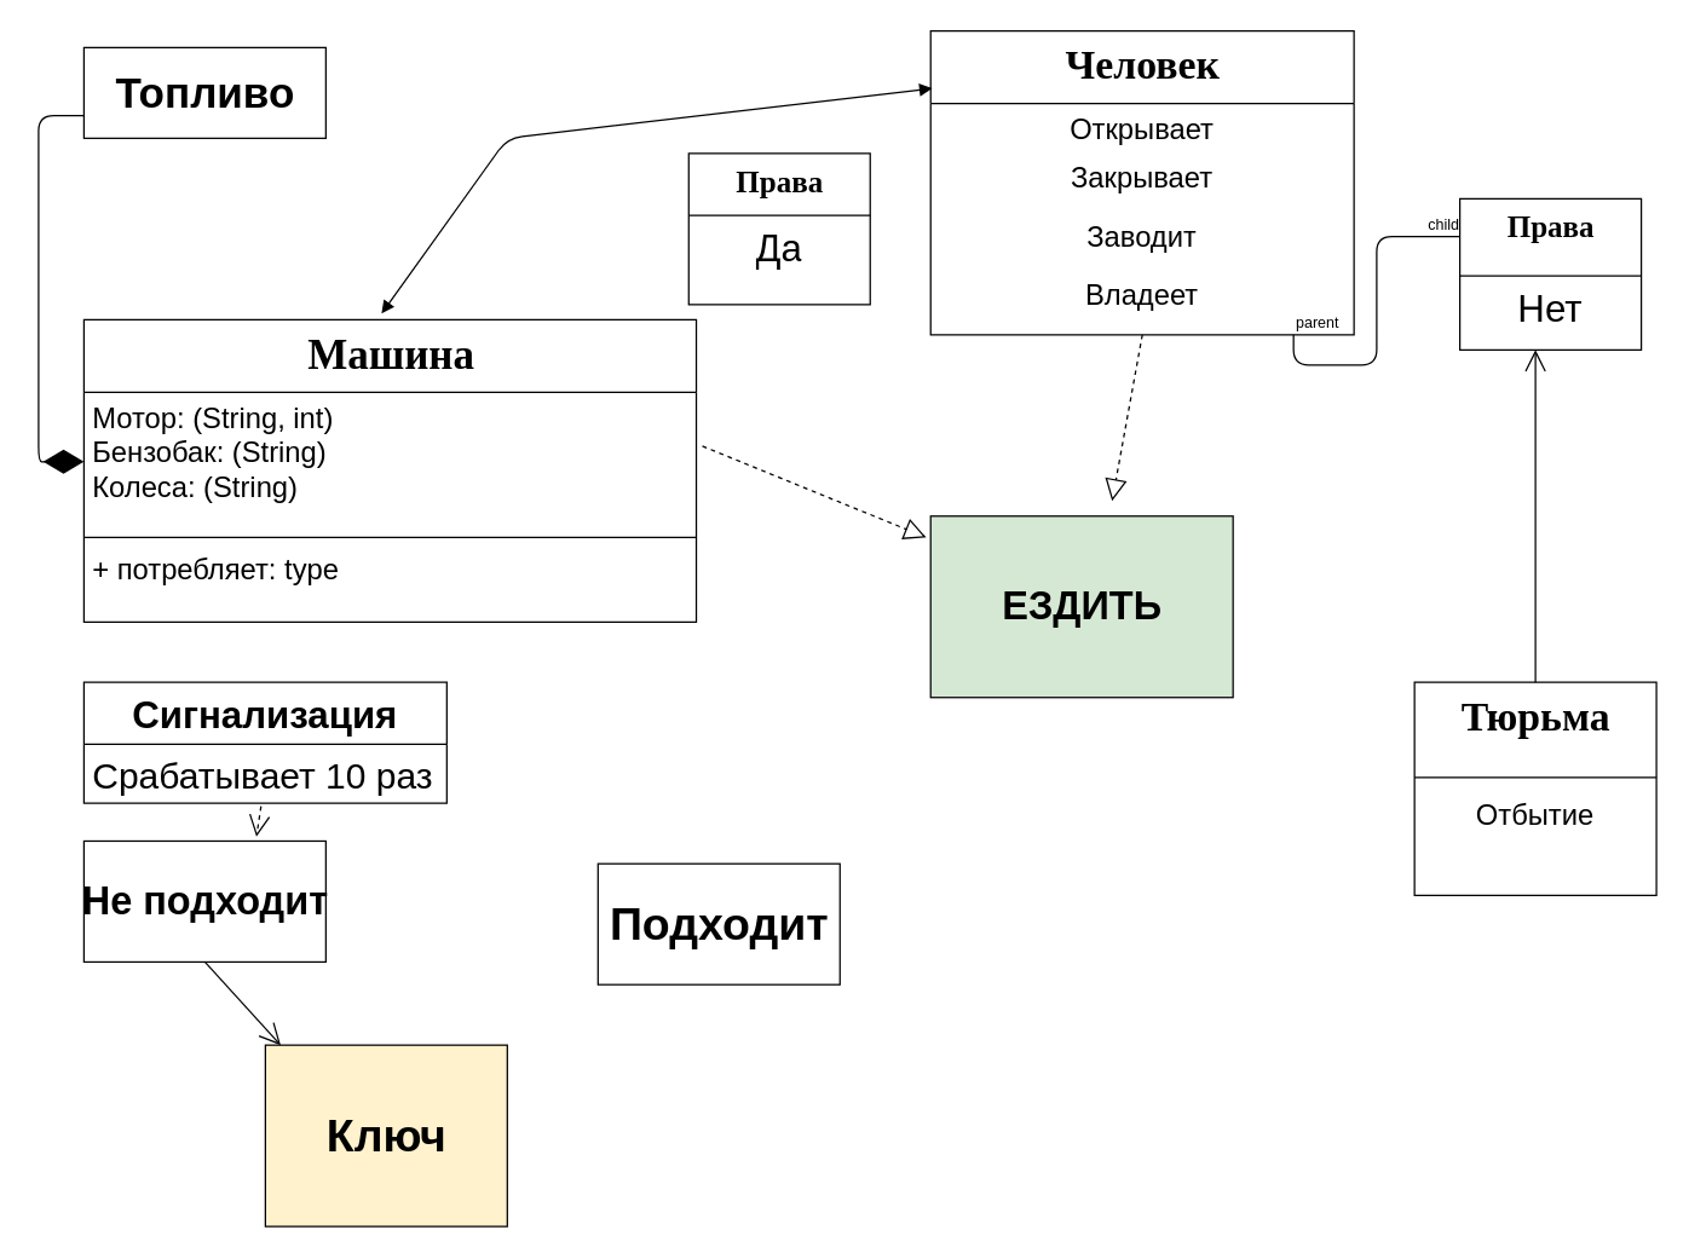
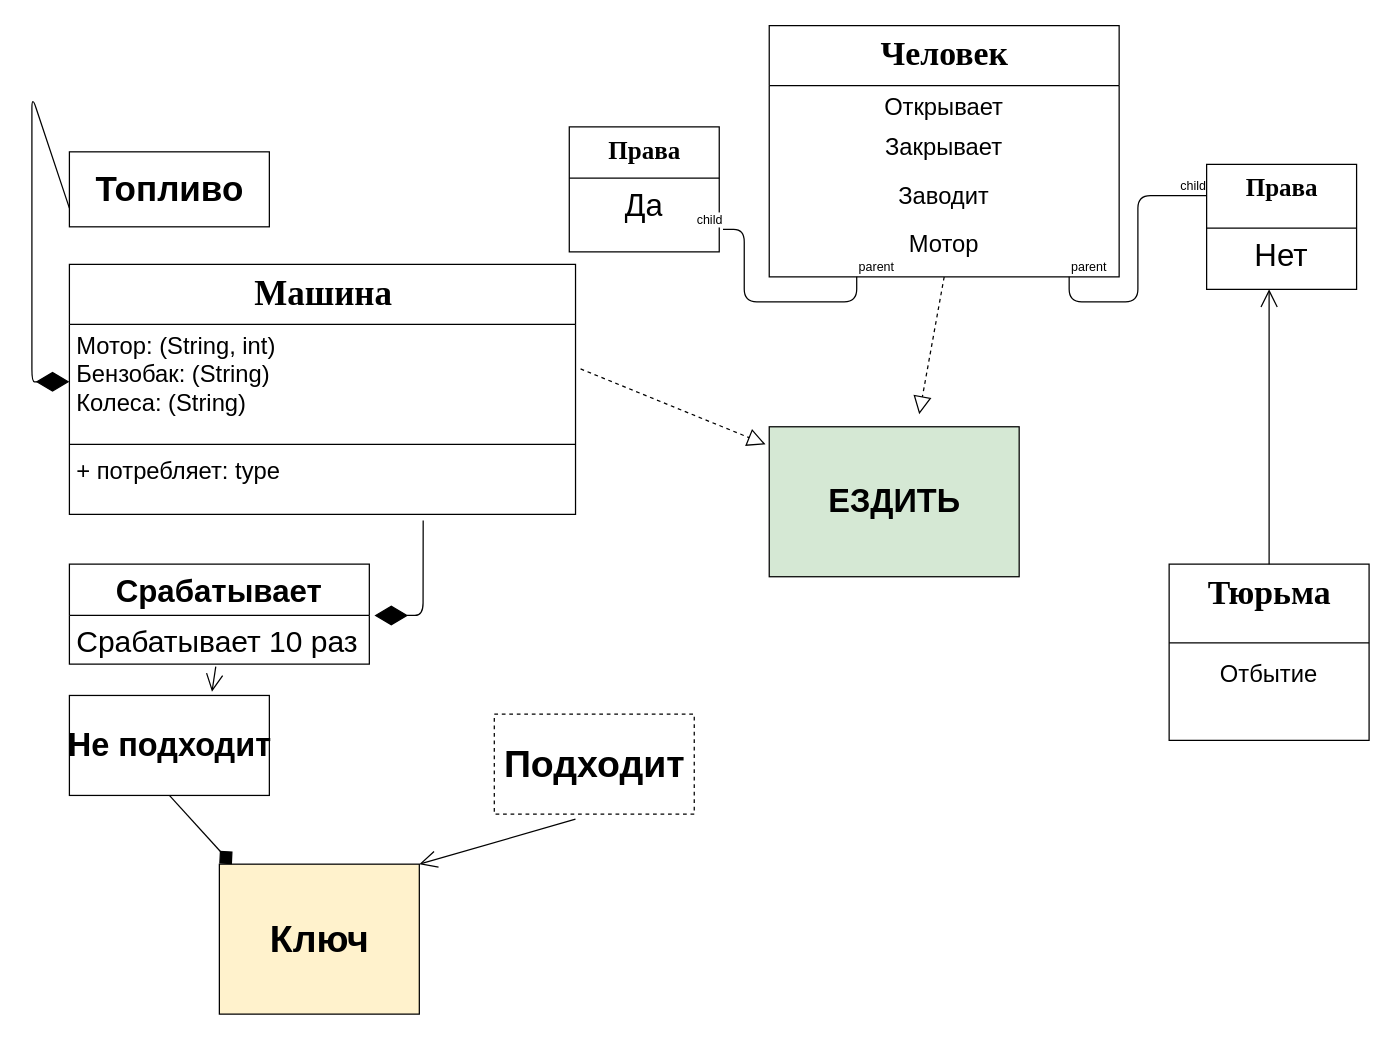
  <mxCell id="0" />
  <mxCell id="1" parent="0" />
  <mxCell id="2" value="&lt;font style=&quot;font-size: 26px&quot;&gt;&lt;b&gt;ЕЗДИТЬ&lt;/b&gt;&lt;br&gt;&lt;/font&gt;" style="html=1;fillColor=#d5e8d4;" vertex="1" parent="1"><mxGeometry x="610" y="341" width="200" height="120" as="geometry" /></mxCell>
  <mxCell id="3" value="&lt;font style=&quot;font-size: 28px&quot;&gt;Машина&lt;/font&gt;" style="swimlane;html=1;fontStyle=1;align=center;verticalAlign=top;childLayout=stackLayout;horizontal=1;startSize=48;horizontalStack=0;resizeParent=1;resizeLast=0;collapsible=1;marginBottom=0;swimlaneFillColor=#ffffff;rounded=0;shadow=0;comic=0;labelBackgroundColor=none;strokeWidth=1;fillColor=none;fontFamily=Verdana;fontSize=12" parent="1" vertex="1"><mxGeometry x="50" y="211" width="405" height="200" as="geometry" /></mxCell>
  <mxCell id="4" value="&lt;font style=&quot;font-size: 19px&quot;&gt;Мотор: (String, int)&lt;br&gt;Бензобак: (String)&lt;br&gt;Колеса: (String)&lt;/font&gt;" style="text;html=1;strokeColor=none;fillColor=none;align=left;verticalAlign=top;spacingLeft=4;spacingRight=4;whiteSpace=wrap;overflow=hidden;rotatable=0;points=[[0,0.5],[1,0.5]];portConstraint=eastwest;" parent="3" vertex="1"><mxGeometry y="48" width="405" height="92" as="geometry" /></mxCell>
  <mxCell id="5" value="" style="line;html=1;strokeWidth=1;fillColor=none;align=left;verticalAlign=middle;spacingTop=-1;spacingLeft=3;spacingRight=3;rotatable=0;labelPosition=right;points=[];portConstraint=eastwest;" parent="3" vertex="1"><mxGeometry y="140" width="405" height="8" as="geometry" /></mxCell>
  <mxCell id="6" value="&lt;font style=&quot;font-size: 19px&quot;&gt;+ потребляет: type&lt;/font&gt;" style="text;html=1;strokeColor=none;fillColor=none;align=left;verticalAlign=top;spacingLeft=4;spacingRight=4;whiteSpace=wrap;overflow=hidden;rotatable=0;points=[[0,0.5],[1,0.5]];portConstraint=eastwest;" parent="3" vertex="1"><mxGeometry y="148" width="405" height="52" as="geometry" /></mxCell>
  <mxCell id="7" value="&lt;b&gt;&lt;font style=&quot;font-size: 30px&quot;&gt;Ключ&lt;/font&gt;&lt;/b&gt;" style="html=1;fillColor=#fff2cc;" vertex="1" parent="1"><mxGeometry x="170" y="691" width="160" height="120" as="geometry" /></mxCell>
  <mxCell id="8" value="&lt;font style=&quot;font-size: 26px&quot;&gt;&lt;b&gt;Не подходит&lt;/b&gt;&lt;/font&gt;" style="html=1;" vertex="1" parent="1"><mxGeometry x="50" y="556" width="160" height="80" as="geometry" /></mxCell>
- <mxCell id="9" value="&lt;font style=&quot;font-size: 30px&quot;&gt;&lt;b&gt;Подходит&lt;/b&gt;&lt;/font&gt;" style="html=1;" vertex="1" parent="1"><mxGeometry x="390" y="571" width="160" height="80" as="geometry" /></mxCell>
- <mxCell id="10" value="&lt;b&gt;&lt;font style=&quot;font-size: 28px&quot;&gt;Топливо&lt;/font&gt;&lt;/b&gt;" style="html=1;fontSize=24;" vertex="1" parent="1"><mxGeometry x="50" y="31" width="160" height="60" as="geometry" /></mxCell>
+ <mxCell id="9" value="&lt;font style=&quot;font-size: 30px&quot;&gt;&lt;b&gt;Подходит&lt;/b&gt;&lt;/font&gt;" style="html=1;dashed=1;" vertex="1" parent="1"><mxGeometry x="390" y="571" width="160" height="80" as="geometry" /></mxCell>
+ <mxCell id="10" value="&lt;b&gt;&lt;font style=&quot;font-size: 28px&quot;&gt;Топливо&lt;/font&gt;&lt;/b&gt;" style="html=1;fontSize=24;" vertex="1" parent="1"><mxGeometry x="50" y="121" width="160" height="60" as="geometry" /></mxCell>
  <mxCell id="11" value="" style="endArrow=block;dashed=1;endFill=0;endSize=12;html=1;fontSize=24;exitX=1.01;exitY=0.388;exitDx=0;exitDy=0;exitPerimeter=0;entryX=-0.015;entryY=0.117;entryDx=0;entryDy=0;entryPerimeter=0;" edge="1" parent="1" source="4" target="2"><mxGeometry width="160" relative="1" as="geometry"><mxPoint x="480" y="401" as="sourcePoint" /><mxPoint x="570" y="341" as="targetPoint" /></mxGeometry></mxCell>
  <mxCell id="12" value="" style="endArrow=block;dashed=1;endFill=0;endSize=12;html=1;fontSize=24;exitX=0.5;exitY=1;exitDx=0;exitDy=0;" edge="1" parent="1" source="17"><mxGeometry width="160" relative="1" as="geometry"><mxPoint x="730" y="221" as="sourcePoint" /><mxPoint x="730" y="331" as="targetPoint" /></mxGeometry></mxCell>
- <mxCell id="13" value="Сигнализация" style="swimlane;fontStyle=1;align=center;verticalAlign=top;childLayout=stackLayout;horizontal=1;startSize=41;horizontalStack=0;resizeParent=1;resizeParentMax=0;resizeLast=0;collapsible=1;marginBottom=0;fontSize=25;" vertex="1" parent="1"><mxGeometry x="50" y="451" width="240" height="80" as="geometry" /></mxCell>
+ <mxCell id="13" value="Срабатывает" style="swimlane;fontStyle=1;align=center;verticalAlign=top;childLayout=stackLayout;horizontal=1;startSize=41;horizontalStack=0;resizeParent=1;resizeParentMax=0;resizeLast=0;collapsible=1;marginBottom=0;fontSize=25;" vertex="1" parent="1"><mxGeometry x="50" y="451" width="240" height="80" as="geometry" /></mxCell>
  <mxCell id="14" value="Срабатывает 10 раз" style="text;strokeColor=none;fillColor=none;align=left;verticalAlign=top;spacingLeft=4;spacingRight=4;overflow=hidden;rotatable=0;points=[[0,0.5],[1,0.5]];portConstraint=eastwest;fontSize=24;" vertex="1" parent="13"><mxGeometry y="41" width="240" height="39" as="geometry" /></mxCell>
- <mxCell id="15" value="" style="endArrow=block;startArrow=block;endFill=1;startFill=1;html=1;fontSize=24;exitX=0.486;exitY=-0.02;exitDx=0;exitDy=0;exitPerimeter=0;entryX=0.004;entryY=0.189;entryDx=0;entryDy=0;entryPerimeter=0;" edge="1" parent="1" source="3" target="17"><mxGeometry width="160" relative="1" as="geometry"><mxPoint x="480" y="201" as="sourcePoint" /><mxPoint x="640" y="201" as="targetPoint" /><Array as="points"><mxPoint x="330" y="91" /></Array></mxGeometry></mxCell>
  <mxCell id="16" value="" style="endArrow=diamondThin;endFill=1;endSize=24;html=1;fontSize=24;exitX=0;exitY=0.75;exitDx=0;exitDy=0;entryX=0;entryY=0.5;entryDx=0;entryDy=0;" edge="1" parent="1" source="10" target="4"><mxGeometry width="160" relative="1" as="geometry"><mxPoint x="480" y="201" as="sourcePoint" /><mxPoint x="640" y="201" as="targetPoint" /><Array as="points"><mxPoint x="20" y="76" /><mxPoint x="20" y="201" /><mxPoint x="20" y="305" /></Array></mxGeometry></mxCell>
  <mxCell id="17" value="&lt;font style=&quot;font-size: 27px&quot;&gt;Человек&lt;/font&gt;" style="swimlane;html=1;fontStyle=1;align=center;verticalAlign=top;childLayout=stackLayout;horizontal=1;startSize=48;horizontalStack=0;resizeParent=1;resizeLast=0;collapsible=1;marginBottom=0;swimlaneFillColor=#ffffff;rounded=0;shadow=0;comic=0;labelBackgroundColor=none;strokeWidth=1;fillColor=none;fontFamily=Verdana;fontSize=12" parent="1" vertex="1"><mxGeometry x="610" y="20" width="280" height="201" as="geometry" /></mxCell>
  <mxCell id="18" value="&lt;font style=&quot;font-size: 19px&quot;&gt;Открывает&lt;/font&gt;" style="text;html=1;strokeColor=none;fillColor=none;align=center;verticalAlign=top;spacingLeft=4;spacingRight=4;whiteSpace=wrap;overflow=hidden;rotatable=0;points=[[0,0.5],[1,0.5]];portConstraint=eastwest;" parent="17" vertex="1"><mxGeometry y="48" width="280" height="32" as="geometry" /></mxCell>
  <mxCell id="19" value="&lt;font style=&quot;font-size: 19px&quot;&gt;Закрывает&lt;/font&gt;" style="text;html=1;strokeColor=none;fillColor=none;align=center;verticalAlign=top;spacingLeft=4;spacingRight=4;whiteSpace=wrap;overflow=hidden;rotatable=0;points=[[0,0.5],[1,0.5]];portConstraint=eastwest;" parent="17" vertex="1"><mxGeometry y="80" width="280" height="31" as="geometry" /></mxCell>
  <mxCell id="20" value="&lt;p style=&quot;line-height: 120%&quot;&gt;&lt;font style=&quot;font-size: 19px&quot;&gt;Заводит&lt;/font&gt;&lt;/p&gt;" style="text;html=1;strokeColor=none;fillColor=none;align=center;verticalAlign=top;spacingLeft=4;spacingRight=4;whiteSpace=wrap;overflow=hidden;rotatable=0;points=[[0,0.5],[1,0.5]];portConstraint=eastwest;" parent="17" vertex="1"><mxGeometry y="111" width="280" height="39" as="geometry" /></mxCell>
- <mxCell id="21" value="&lt;p style=&quot;line-height: 120%&quot;&gt;&lt;font style=&quot;font-size: 19px&quot;&gt;Владеет&lt;/font&gt;&lt;/p&gt;" style="text;html=1;strokeColor=none;fillColor=none;align=center;verticalAlign=top;spacingLeft=4;spacingRight=4;whiteSpace=wrap;overflow=hidden;rotatable=0;points=[[0,0.5],[1,0.5]];portConstraint=eastwest;" vertex="1" parent="17"><mxGeometry y="150" width="280" height="40" as="geometry" /></mxCell>
+ <mxCell id="21" value="&lt;p style=&quot;line-height: 120%&quot;&gt;&lt;font style=&quot;font-size: 19px&quot;&gt;Мотор&lt;/font&gt;&lt;/p&gt;" style="text;html=1;strokeColor=none;fillColor=none;align=center;verticalAlign=top;spacingLeft=4;spacingRight=4;whiteSpace=wrap;overflow=hidden;rotatable=0;points=[[0,0.5],[1,0.5]];portConstraint=eastwest;" vertex="1" parent="17"><mxGeometry y="150" width="280" height="40" as="geometry" /></mxCell>
  <mxCell id="22" value="&lt;font style=&quot;font-size: 20px&quot;&gt;Права&lt;/font&gt;" style="swimlane;html=1;fontStyle=1;align=center;verticalAlign=top;childLayout=stackLayout;horizontal=1;startSize=51;horizontalStack=0;resizeParent=1;resizeLast=0;collapsible=1;marginBottom=0;swimlaneFillColor=#ffffff;rounded=0;shadow=0;comic=0;labelBackgroundColor=none;strokeWidth=1;fillColor=none;fontFamily=Verdana;fontSize=12" vertex="1" parent="1"><mxGeometry x="960" y="131" width="120" height="100" as="geometry" /></mxCell>
  <mxCell id="23" value="&lt;font style=&quot;font-size: 25px&quot;&gt;Нет&lt;/font&gt;" style="text;html=1;strokeColor=none;fillColor=none;align=center;verticalAlign=top;spacingLeft=4;spacingRight=4;whiteSpace=wrap;overflow=hidden;rotatable=0;points=[[0,0.5],[1,0.5]];portConstraint=eastwest;" vertex="1" parent="22"><mxGeometry y="51" width="120" height="39" as="geometry" /></mxCell>
  <mxCell id="24" value="&lt;font style=&quot;font-size: 20px&quot;&gt;Права&lt;/font&gt;" style="swimlane;html=1;fontStyle=1;align=center;verticalAlign=top;childLayout=stackLayout;horizontal=1;startSize=41;horizontalStack=0;resizeParent=1;resizeLast=0;collapsible=1;marginBottom=0;swimlaneFillColor=#ffffff;rounded=0;shadow=0;comic=0;labelBackgroundColor=none;strokeWidth=1;fillColor=none;fontFamily=Verdana;fontSize=12" parent="1" vertex="1"><mxGeometry x="450" y="101" width="120" height="100" as="geometry" /></mxCell>
  <mxCell id="25" value="&lt;font style=&quot;font-size: 25px&quot;&gt;Да&lt;/font&gt;" style="text;html=1;strokeColor=none;fillColor=none;align=center;verticalAlign=top;spacingLeft=4;spacingRight=4;whiteSpace=wrap;overflow=hidden;rotatable=0;points=[[0,0.5],[1,0.5]];portConstraint=eastwest;" parent="24" vertex="1"><mxGeometry y="41" width="120" height="49" as="geometry" /></mxCell>
+ <mxCell id="26" value="" style="endArrow=none;html=1;edgeStyle=orthogonalEdgeStyle;fontSize=24;exitX=0.25;exitY=1;exitDx=0;exitDy=0;entryX=1.025;entryY=0.837;entryDx=0;entryDy=0;entryPerimeter=0;" edge="1" parent="1" source="17" target="25"><mxGeometry relative="1" as="geometry"><mxPoint x="480" y="301" as="sourcePoint" /><mxPoint x="640" y="301" as="targetPoint" /><Array as="points"><mxPoint x="680" y="241" /><mxPoint x="590" y="241" /><mxPoint x="590" y="183" /></Array></mxGeometry></mxCell>
+ <mxCell id="27" value="parent" style="resizable=0;html=1;align=left;verticalAlign=bottom;labelBackgroundColor=#ffffff;fontSize=10;" connectable="0" vertex="1" parent="26"><mxGeometry x="-1" relative="1" as="geometry" /></mxCell>
+ <mxCell id="28" value="child" style="resizable=0;html=1;align=right;verticalAlign=bottom;labelBackgroundColor=#ffffff;fontSize=10;" connectable="0" vertex="1" parent="26"><mxGeometry x="1" relative="1" as="geometry" /></mxCell>
  <mxCell id="29" value="" style="endArrow=none;html=1;edgeStyle=orthogonalEdgeStyle;fontSize=24;entryX=0;entryY=0.25;entryDx=0;entryDy=0;" edge="1" parent="1" target="22"><mxGeometry relative="1" as="geometry"><mxPoint x="850" y="221" as="sourcePoint" /><mxPoint x="640" y="301" as="targetPoint" /><Array as="points"><mxPoint x="850" y="241" /><mxPoint x="905" y="241" /><mxPoint x="905" y="156" /></Array></mxGeometry></mxCell>
  <mxCell id="30" value="parent" style="resizable=0;html=1;align=left;verticalAlign=bottom;labelBackgroundColor=#ffffff;fontSize=10;" connectable="0" vertex="1" parent="29"><mxGeometry x="-1" relative="1" as="geometry" /></mxCell>
  <mxCell id="31" value="child" style="resizable=0;html=1;align=right;verticalAlign=bottom;labelBackgroundColor=#ffffff;fontSize=10;" connectable="0" vertex="1" parent="29"><mxGeometry x="1" relative="1" as="geometry" /></mxCell>
  <mxCell id="32" value="&lt;font style=&quot;font-size: 27px&quot;&gt;Тюрьма&lt;/font&gt;" style="swimlane;html=1;fontStyle=1;align=center;verticalAlign=top;childLayout=stackLayout;horizontal=1;startSize=63;horizontalStack=0;resizeParent=1;resizeLast=0;collapsible=1;marginBottom=0;swimlaneFillColor=#ffffff;rounded=0;shadow=0;comic=0;labelBackgroundColor=none;strokeWidth=1;fillColor=none;fontFamily=Verdana;fontSize=12" parent="1" vertex="1"><mxGeometry x="930" y="451" width="160" height="141" as="geometry" /></mxCell>
  <mxCell id="33" value="&lt;p style=&quot;line-height: 120%&quot;&gt;&lt;font style=&quot;font-size: 19px&quot;&gt;Отбытие&lt;/font&gt;&lt;/p&gt;" style="text;html=1;strokeColor=none;fillColor=none;align=center;verticalAlign=top;spacingLeft=4;spacingRight=4;whiteSpace=wrap;overflow=hidden;rotatable=0;points=[[0,0.5],[1,0.5]];portConstraint=eastwest;" vertex="1" parent="32"><mxGeometry y="63" width="160" height="40" as="geometry" /></mxCell>
- <mxCell id="35" value="" style="endArrow=open;endFill=1;endSize=12;html=1;fontSize=24;exitX=0.488;exitY=1.051;exitDx=0;exitDy=0;exitPerimeter=0;entryX=0.713;entryY=-0.037;entryDx=0;entryDy=0;entryPerimeter=0;dashed=1;" edge="1" parent="1" source="14" target="8"><mxGeometry width="160" relative="1" as="geometry"><mxPoint x="480" y="601" as="sourcePoint" /><mxPoint x="640" y="601" as="targetPoint" /></mxGeometry></mxCell>
- <mxCell id="36" value="" style="endArrow=open;endFill=1;endSize=12;html=1;fontSize=24;exitX=0.5;exitY=1;exitDx=0;exitDy=0;entryX=0.063;entryY=0;entryDx=0;entryDy=0;entryPerimeter=0;" edge="1" parent="1" source="8" target="7"><mxGeometry width="160" relative="1" as="geometry"><mxPoint x="480" y="601" as="sourcePoint" /><mxPoint x="640" y="601" as="targetPoint" /></mxGeometry></mxCell>
+ <mxCell id="34" value="" style="endArrow=diamondThin;endFill=1;endSize=24;html=1;fontSize=24;exitX=0.699;exitY=1.096;exitDx=0;exitDy=0;exitPerimeter=0;entryX=1.017;entryY=0;entryDx=0;entryDy=0;entryPerimeter=0;" edge="1" parent="1" source="6" target="14"><mxGeometry width="160" relative="1" as="geometry"><mxPoint x="480" y="501" as="sourcePoint" /><mxPoint x="330" y="491" as="targetPoint" /><Array as="points"><mxPoint x="333" y="492" /></Array></mxGeometry></mxCell>
+ <mxCell id="35" value="" style="endArrow=open;endFill=1;endSize=12;html=1;fontSize=24;exitX=0.488;exitY=1.051;exitDx=0;exitDy=0;exitPerimeter=0;entryX=0.713;entryY=-0.037;entryDx=0;entryDy=0;entryPerimeter=0;" edge="1" parent="1" source="14" target="8"><mxGeometry width="160" relative="1" as="geometry"><mxPoint x="480" y="601" as="sourcePoint" /><mxPoint x="640" y="601" as="targetPoint" /></mxGeometry></mxCell>
+ <mxCell id="36" value="" style="endArrow=diamond;endFill=1;endSize=12;html=1;fontSize=24;exitX=0.5;exitY=1;exitDx=0;exitDy=0;entryX=0.063;entryY=0;entryDx=0;entryDy=0;entryPerimeter=0;" edge="1" parent="1" source="8" target="7"><mxGeometry width="160" relative="1" as="geometry"><mxPoint x="480" y="601" as="sourcePoint" /><mxPoint x="640" y="601" as="targetPoint" /></mxGeometry></mxCell>
+ <mxCell id="37" value="" style="endArrow=open;endFill=1;endSize=12;html=1;fontSize=24;exitX=0.406;exitY=1.05;exitDx=0;exitDy=0;exitPerimeter=0;entryX=1;entryY=0;entryDx=0;entryDy=0;" edge="1" parent="1" source="9" target="7"><mxGeometry width="160" relative="1" as="geometry"><mxPoint x="480" y="601" as="sourcePoint" /><mxPoint x="640" y="601" as="targetPoint" /></mxGeometry></mxCell>
  <mxCell id="38" value="" style="endArrow=open;endFill=1;endSize=12;html=1;fontSize=24;exitX=0.5;exitY=0;exitDx=0;exitDy=0;" edge="1" parent="1" source="32"><mxGeometry width="160" relative="1" as="geometry"><mxPoint x="480" y="501" as="sourcePoint" /><mxPoint x="1010" y="231" as="targetPoint" /></mxGeometry></mxCell>
